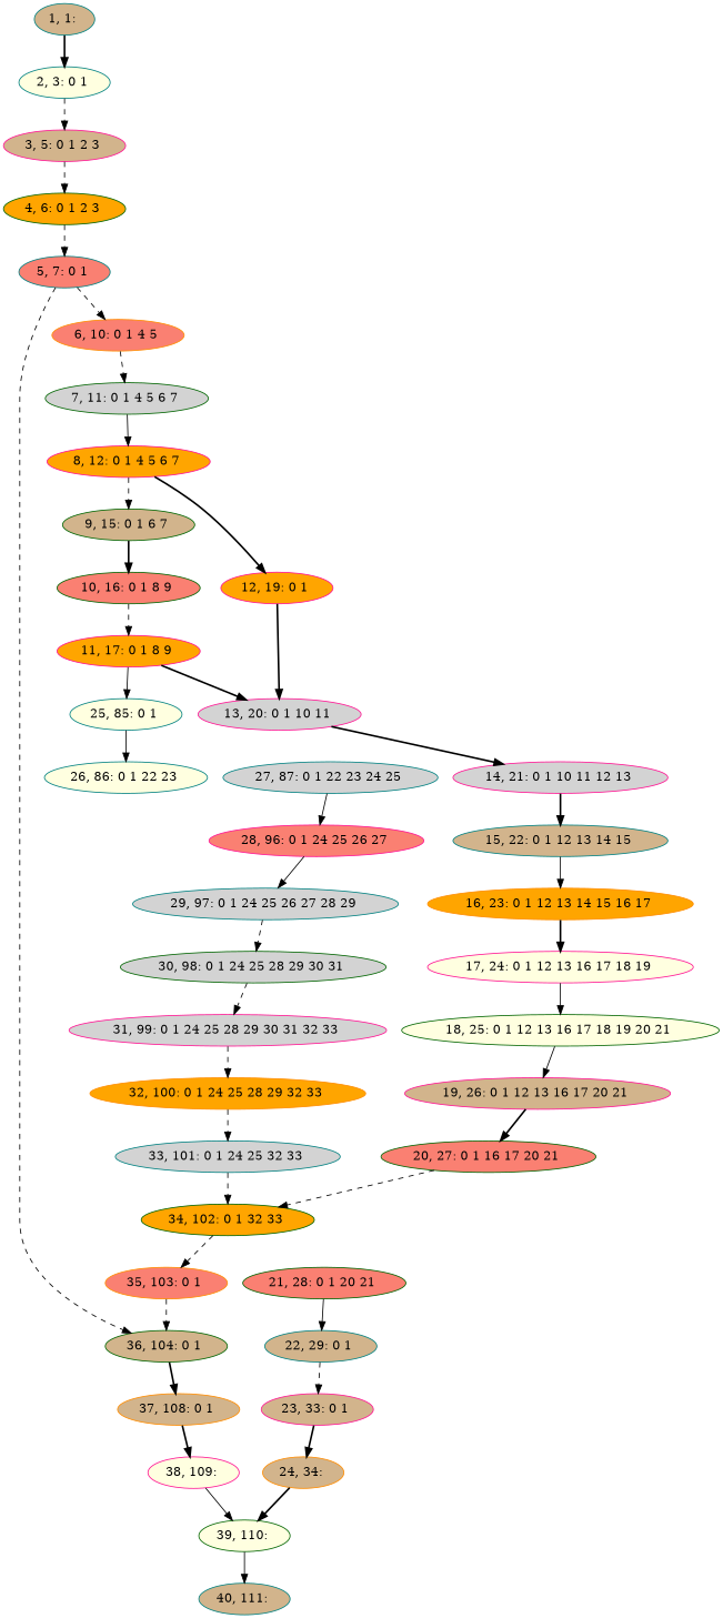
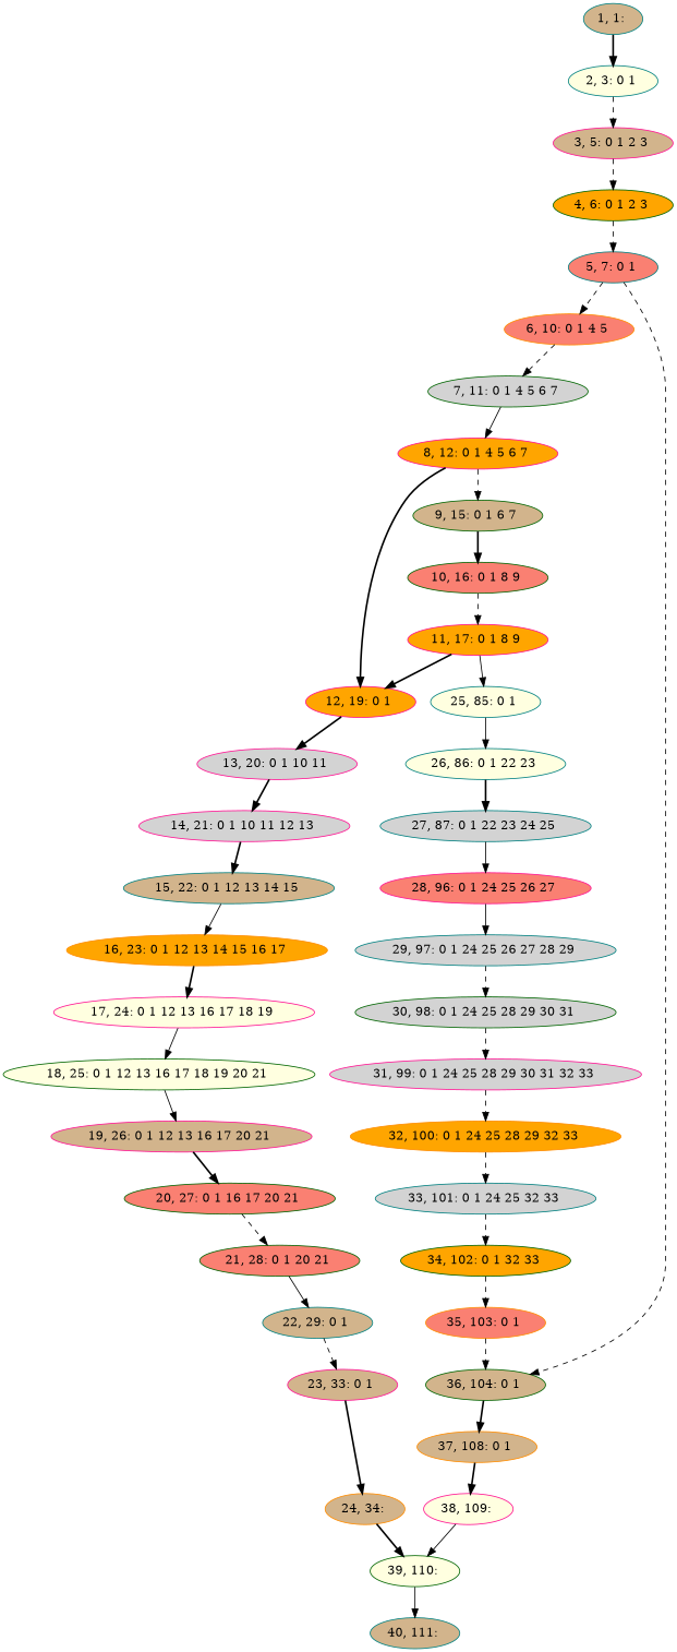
  digraph {
    node [color=deeppink fillcolor=tan style=filled]
    edge [style=dashed]
    n1 [color=teal label="1, 1: "]
    n2 [color=teal fillcolor=lightyellow label="2, 3: 0 1 "]
    n3 [label="3, 5: 0 1 2 3 "]
    n4 [color=darkgreen fillcolor=orange label="4, 6: 0 1 2 3 "]
    n5 [color=teal fillcolor=salmon label="5, 7: 0 1 "]
    n6 [color=darkorange fillcolor=salmon label="6, 10: 0 1 4 5 "]
    n7 [color=darkgreen label="36, 104: 0 1 "]
    n8 [color=darkgreen fillcolor=lightgrey label="7, 11: 0 1 4 5 6 7 "]
    n9 [color=darkorange label="37, 108: 0 1 "]
    n10 [fillcolor=orange label="8, 12: 0 1 4 5 6 7 "]
    n11 [color=darkgreen label="9, 15: 0 1 6 7 "]
    n12 [fillcolor=orange label="12, 19: 0 1 "]
    n13 [color=darkgreen fillcolor=salmon label="10, 16: 0 1 8 9 "]
    n14 [fillcolor=lightgrey label="13, 20: 0 1 10 11 "]
    n15 [fillcolor=orange label="11, 17: 0 1 8 9 "]
    n16 [color=teal fillcolor=lightyellow label="25, 85: 0 1 "]
    n17 [color=teal fillcolor=lightyellow label="26, 86: 0 1 22 23 "]
    n18 [fillcolor=lightgrey label="14, 21: 0 1 10 11 12 13 "]
    n19 [color=teal label="15, 22: 0 1 12 13 14 15 "]
    n20 [color=darkorange fillcolor=orange label="16, 23: 0 1 12 13 14 15 16 17 "]
    n21 [fillcolor=lightyellow label="17, 24: 0 1 12 13 16 17 18 19 "]
    n22 [color=darkgreen fillcolor=lightyellow label="18, 25: 0 1 12 13 16 17 18 19 20 21 "]
    n23 [label="19, 26: 0 1 12 13 16 17 20 21 "]
    n24 [color=darkgreen fillcolor=salmon label="20, 27: 0 1 16 17 20 21 "]
    n25 [color=darkgreen fillcolor=salmon label="21, 28: 0 1 20 21 "]
    n26 [color=teal label="22, 29: 0 1 "]
    n27 [label="23, 33: 0 1 "]
    n28 [color=darkorange label="24, 34: "]
    n29 [color=darkgreen fillcolor=lightyellow label="39, 110: "]
    n30 [color=teal label="40, 111: "]
    n31 [color=teal fillcolor=lightgrey label="27, 87: 0 1 22 23 24 25 "]
    n32 [fillcolor=salmon label="28, 96: 0 1 24 25 26 27 "]
    n33 [color=teal fillcolor=lightgrey label="29, 97: 0 1 24 25 26 27 28 29 "]
    n34 [color=darkgreen fillcolor=lightgrey label="30, 98: 0 1 24 25 28 29 30 31 "]
    n35 [fillcolor=lightgrey label="31, 99: 0 1 24 25 28 29 30 31 32 33 "]
    n36 [color=darkorange fillcolor=orange label="32, 100: 0 1 24 25 28 29 32 33 "]
    n37 [color=teal fillcolor=lightgrey label="33, 101: 0 1 24 25 32 33 "]
    n38 [color=darkgreen fillcolor=orange label="34, 102: 0 1 32 33 "]
    n39 [color=darkorange fillcolor=salmon label="35, 103: 0 1 "]
    n40 [fillcolor=lightyellow label="38, 109: "]
    n1 -> n2 [style=bold]
    n2 -> n3
    n3 -> n4
    n4 -> n5
    n5 -> n6
    n5 -> n7
    n6 -> n8
    n7 -> n9 [style=bold]
    n8 -> n10 [style=solid]
    n9 -> n40 [style=bold]
    n10 -> n11
    n10 -> n12 [style=bold]
    n11 -> n13 [style=bold]
    n12 -> n14 [style=bold]
    n13 -> n15
    n14 -> n18 [style=bold]
-   n15 -> n14 [style=bold]
+   n15 -> n12 [style=bold]
    n15 -> n16 [style=solid]
    n16 -> n17 [style=solid]
+   n17 -> n31 [style=bold]
    n18 -> n19 [style=bold]
    n19 -> n20 [style=solid]
    n20 -> n21 [style=bold]
    n21 -> n22 [style=solid]
    n22 -> n23 [style=solid]
    n23 -> n24 [style=bold]
-   n24 -> n38
+   n24 -> n25
    n25 -> n26 [style=solid]
    n26 -> n27
    n27 -> n28 [style=bold]
    n28 -> n29 [style=bold]
    n29 -> n30 [style=solid]
    n31 -> n32 [style=solid]
    n32 -> n33 [style=solid]
    n33 -> n34
    n34 -> n35
    n35 -> n36
    n36 -> n37
    n37 -> n38
    n38 -> n39
    n39 -> n7
    n40 -> n29 [style=solid]
  }
